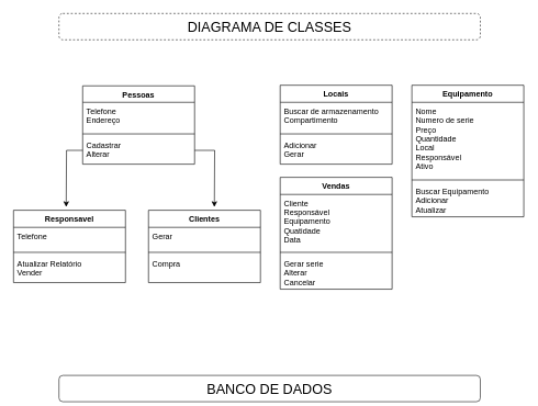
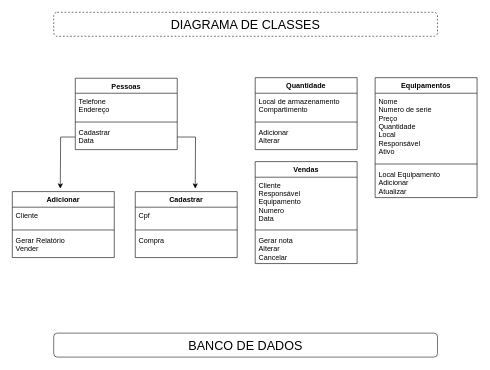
  <mxCell id="0" />
  <mxCell id="1" parent="0" />
- <mxCell id="2" value="Locais" style="swimlane;fontStyle=1;align=center;verticalAlign=top;childLayout=stackLayout;horizontal=1;startSize=26;horizontalStack=0;resizeParent=1;resizeParentMax=0;resizeLast=0;collapsible=1;marginBottom=0;" parent="1" vertex="1"><mxGeometry x="425" y="129" width="170" height="120" as="geometry" /></mxCell>
- <mxCell id="3" value="Buscar de armazenamento&#10;Compartimento" style="text;strokeColor=none;fillColor=none;align=left;verticalAlign=top;spacingLeft=4;spacingRight=4;overflow=hidden;rotatable=0;points=[[0,0.5],[1,0.5]];portConstraint=eastwest;" parent="2" vertex="1"><mxGeometry y="26" width="170" height="44" as="geometry" /></mxCell>
+ <mxCell id="2" value="Quantidade" style="swimlane;fontStyle=1;align=center;verticalAlign=top;childLayout=stackLayout;horizontal=1;startSize=26;horizontalStack=0;resizeParent=1;resizeParentMax=0;resizeLast=0;collapsible=1;marginBottom=0;" parent="1" vertex="1"><mxGeometry x="425" y="129" width="170" height="120" as="geometry" /></mxCell>
+ <mxCell id="3" value="Local de armazenamento&#10;Compartimento" style="text;strokeColor=none;fillColor=none;align=left;verticalAlign=top;spacingLeft=4;spacingRight=4;overflow=hidden;rotatable=0;points=[[0,0.5],[1,0.5]];portConstraint=eastwest;" parent="2" vertex="1"><mxGeometry y="26" width="170" height="44" as="geometry" /></mxCell>
  <mxCell id="4" value="" style="line;strokeWidth=1;fillColor=none;align=left;verticalAlign=middle;spacingTop=-1;spacingLeft=3;spacingRight=3;rotatable=0;labelPosition=right;points=[];portConstraint=eastwest;" parent="2" vertex="1"><mxGeometry y="70" width="170" height="8" as="geometry" /></mxCell>
- <mxCell id="5" value="Adicionar&#10;Gerar" style="text;strokeColor=none;fillColor=none;align=left;verticalAlign=top;spacingLeft=4;spacingRight=4;overflow=hidden;rotatable=0;points=[[0,0.5],[1,0.5]];portConstraint=eastwest;" parent="2" vertex="1"><mxGeometry y="78" width="170" height="42" as="geometry" /></mxCell>
- <mxCell id="6" value="Clientes" style="swimlane;fontStyle=1;align=center;verticalAlign=top;childLayout=stackLayout;horizontal=1;startSize=26;horizontalStack=0;resizeParent=1;resizeParentMax=0;resizeLast=0;collapsible=1;marginBottom=0;" parent="1" vertex="1"><mxGeometry x="225" y="319" width="170" height="110" as="geometry" /></mxCell>
- <mxCell id="7" value="Gerar" style="text;strokeColor=none;fillColor=none;align=left;verticalAlign=top;spacingLeft=4;spacingRight=4;overflow=hidden;rotatable=0;points=[[0,0.5],[1,0.5]];portConstraint=eastwest;" parent="6" vertex="1"><mxGeometry y="26" width="170" height="34" as="geometry" /></mxCell>
+ <mxCell id="5" value="Adicionar&#10;Alterar" style="text;strokeColor=none;fillColor=none;align=left;verticalAlign=top;spacingLeft=4;spacingRight=4;overflow=hidden;rotatable=0;points=[[0,0.5],[1,0.5]];portConstraint=eastwest;" parent="2" vertex="1"><mxGeometry y="78" width="170" height="42" as="geometry" /></mxCell>
+ <mxCell id="6" value="Cadastrar" style="swimlane;fontStyle=1;align=center;verticalAlign=top;childLayout=stackLayout;horizontal=1;startSize=26;horizontalStack=0;resizeParent=1;resizeParentMax=0;resizeLast=0;collapsible=1;marginBottom=0;" parent="1" vertex="1"><mxGeometry x="225" y="319" width="170" height="110" as="geometry" /></mxCell>
+ <mxCell id="7" value="Cpf" style="text;strokeColor=none;fillColor=none;align=left;verticalAlign=top;spacingLeft=4;spacingRight=4;overflow=hidden;rotatable=0;points=[[0,0.5],[1,0.5]];portConstraint=eastwest;" parent="6" vertex="1"><mxGeometry y="26" width="170" height="34" as="geometry" /></mxCell>
  <mxCell id="8" value="" style="line;strokeWidth=1;fillColor=none;align=left;verticalAlign=middle;spacingTop=-1;spacingLeft=3;spacingRight=3;rotatable=0;labelPosition=right;points=[];portConstraint=eastwest;" parent="6" vertex="1"><mxGeometry y="60" width="170" height="8" as="geometry" /></mxCell>
  <mxCell id="9" value="Compra" style="text;strokeColor=none;fillColor=none;align=left;verticalAlign=top;spacingLeft=4;spacingRight=4;overflow=hidden;rotatable=0;points=[[0,0.5],[1,0.5]];portConstraint=eastwest;" parent="6" vertex="1"><mxGeometry y="68" width="170" height="42" as="geometry" /></mxCell>
- <mxCell id="10" value="Equipamento" style="swimlane;fontStyle=1;align=center;verticalAlign=top;childLayout=stackLayout;horizontal=1;startSize=26;horizontalStack=0;resizeParent=1;resizeParentMax=0;resizeLast=0;collapsible=1;marginBottom=0;" parent="1" vertex="1"><mxGeometry x="625" y="129" width="170" height="200" as="geometry" /></mxCell>
+ <mxCell id="10" value="Equipamentos" style="swimlane;fontStyle=1;align=center;verticalAlign=top;childLayout=stackLayout;horizontal=1;startSize=26;horizontalStack=0;resizeParent=1;resizeParentMax=0;resizeLast=0;collapsible=1;marginBottom=0;" parent="1" vertex="1"><mxGeometry x="625" y="129" width="170" height="200" as="geometry" /></mxCell>
  <mxCell id="11" value="Nome&#10;Numero de serie &#10;Preço&#10;Quantidade&#10;Local&#10;Responsável&#10;Ativo&#10;" style="text;strokeColor=none;fillColor=none;align=left;verticalAlign=top;spacingLeft=4;spacingRight=4;overflow=hidden;rotatable=0;points=[[0,0.5],[1,0.5]];portConstraint=eastwest;" parent="10" vertex="1"><mxGeometry y="26" width="170" height="114" as="geometry" /></mxCell>
  <mxCell id="12" value="" style="line;strokeWidth=1;fillColor=none;align=left;verticalAlign=middle;spacingTop=-1;spacingLeft=3;spacingRight=3;rotatable=0;labelPosition=right;points=[];portConstraint=eastwest;" parent="10" vertex="1"><mxGeometry y="140" width="170" height="8" as="geometry" /></mxCell>
- <mxCell id="13" value="Buscar Equipamento&#10;Adicionar&#10;Atualizar&#10;" style="text;strokeColor=none;fillColor=none;align=left;verticalAlign=top;spacingLeft=4;spacingRight=4;overflow=hidden;rotatable=0;points=[[0,0.5],[1,0.5]];portConstraint=eastwest;" parent="10" vertex="1"><mxGeometry y="148" width="170" height="52" as="geometry" /></mxCell>
- <mxCell id="14" value="Responsavel" style="swimlane;fontStyle=1;align=center;verticalAlign=top;childLayout=stackLayout;horizontal=1;startSize=26;horizontalStack=0;resizeParent=1;resizeParentMax=0;resizeLast=0;collapsible=1;marginBottom=0;" parent="1" vertex="1"><mxGeometry x="20" y="319" width="170" height="110" as="geometry" /></mxCell>
- <mxCell id="15" value="Telefone" style="text;strokeColor=none;fillColor=none;align=left;verticalAlign=top;spacingLeft=4;spacingRight=4;overflow=hidden;rotatable=0;points=[[0,0.5],[1,0.5]];portConstraint=eastwest;" parent="14" vertex="1"><mxGeometry y="26" width="170" height="34" as="geometry" /></mxCell>
+ <mxCell id="13" value="Local Equipamento&#10;Adicionar&#10;Atualizar&#10;" style="text;strokeColor=none;fillColor=none;align=left;verticalAlign=top;spacingLeft=4;spacingRight=4;overflow=hidden;rotatable=0;points=[[0,0.5],[1,0.5]];portConstraint=eastwest;" parent="10" vertex="1"><mxGeometry y="148" width="170" height="52" as="geometry" /></mxCell>
+ <mxCell id="14" value="Adicionar" style="swimlane;fontStyle=1;align=center;verticalAlign=top;childLayout=stackLayout;horizontal=1;startSize=26;horizontalStack=0;resizeParent=1;resizeParentMax=0;resizeLast=0;collapsible=1;marginBottom=0;" parent="1" vertex="1"><mxGeometry x="20" y="319" width="170" height="110" as="geometry" /></mxCell>
+ <mxCell id="15" value="Cliente" style="text;strokeColor=none;fillColor=none;align=left;verticalAlign=top;spacingLeft=4;spacingRight=4;overflow=hidden;rotatable=0;points=[[0,0.5],[1,0.5]];portConstraint=eastwest;" parent="14" vertex="1"><mxGeometry y="26" width="170" height="34" as="geometry" /></mxCell>
  <mxCell id="16" value="" style="line;strokeWidth=1;fillColor=none;align=left;verticalAlign=middle;spacingTop=-1;spacingLeft=3;spacingRight=3;rotatable=0;labelPosition=right;points=[];portConstraint=eastwest;" parent="14" vertex="1"><mxGeometry y="60" width="170" height="8" as="geometry" /></mxCell>
- <mxCell id="17" value="Atualizar Relatório&#10;Vender" style="text;strokeColor=none;fillColor=none;align=left;verticalAlign=top;spacingLeft=4;spacingRight=4;overflow=hidden;rotatable=0;points=[[0,0.5],[1,0.5]];portConstraint=eastwest;" parent="14" vertex="1"><mxGeometry y="68" width="170" height="42" as="geometry" /></mxCell>
+ <mxCell id="17" value="Gerar Relatório&#10;Vender" style="text;strokeColor=none;fillColor=none;align=left;verticalAlign=top;spacingLeft=4;spacingRight=4;overflow=hidden;rotatable=0;points=[[0,0.5],[1,0.5]];portConstraint=eastwest;" parent="14" vertex="1"><mxGeometry y="68" width="170" height="42" as="geometry" /></mxCell>
  <mxCell id="18" value="Vendas" style="swimlane;fontStyle=1;align=center;verticalAlign=top;childLayout=stackLayout;horizontal=1;startSize=26;horizontalStack=0;resizeParent=1;resizeParentMax=0;resizeLast=0;collapsible=1;marginBottom=0;" parent="1" vertex="1"><mxGeometry x="425" y="269" width="170" height="170" as="geometry" /></mxCell>
- <mxCell id="19" value="Cliente&#10;Responsável&#10;Equipamento&#10;Quatidade&#10;Data" style="text;strokeColor=none;fillColor=none;align=left;verticalAlign=top;spacingLeft=4;spacingRight=4;overflow=hidden;rotatable=0;points=[[0,0.5],[1,0.5]];portConstraint=eastwest;" parent="18" vertex="1"><mxGeometry y="26" width="170" height="84" as="geometry" /></mxCell>
+ <mxCell id="19" value="Cliente&#10;Responsável&#10;Equipamento&#10;Numero&#10;Data" style="text;strokeColor=none;fillColor=none;align=left;verticalAlign=top;spacingLeft=4;spacingRight=4;overflow=hidden;rotatable=0;points=[[0,0.5],[1,0.5]];portConstraint=eastwest;" parent="18" vertex="1"><mxGeometry y="26" width="170" height="84" as="geometry" /></mxCell>
  <mxCell id="20" value="" style="line;strokeWidth=1;fillColor=none;align=left;verticalAlign=middle;spacingTop=-1;spacingLeft=3;spacingRight=3;rotatable=0;labelPosition=right;points=[];portConstraint=eastwest;" parent="18" vertex="1"><mxGeometry y="110" width="170" height="8" as="geometry" /></mxCell>
- <mxCell id="21" value="Gerar serie&#10;Alterar&#10;Cancelar" style="text;strokeColor=none;fillColor=none;align=left;verticalAlign=top;spacingLeft=4;spacingRight=4;overflow=hidden;rotatable=0;points=[[0,0.5],[1,0.5]];portConstraint=eastwest;" parent="18" vertex="1"><mxGeometry y="118" width="170" height="52" as="geometry" /></mxCell>
+ <mxCell id="21" value="Gerar nota&#10;Alterar&#10;Cancelar" style="text;strokeColor=none;fillColor=none;align=left;verticalAlign=top;spacingLeft=4;spacingRight=4;overflow=hidden;rotatable=0;points=[[0,0.5],[1,0.5]];portConstraint=eastwest;" parent="18" vertex="1"><mxGeometry y="118" width="170" height="52" as="geometry" /></mxCell>
  <mxCell id="22" value="Pessoas" style="swimlane;fontStyle=1;align=center;verticalAlign=top;childLayout=stackLayout;horizontal=1;startSize=25;horizontalStack=0;resizeParent=1;resizeParentMax=0;resizeLast=0;collapsible=1;marginBottom=0;" parent="1" vertex="1"><mxGeometry x="125" y="130" width="170" height="119" as="geometry" /></mxCell>
  <mxCell id="23" value="Telefone&#10;Endereço" style="text;strokeColor=none;fillColor=none;align=left;verticalAlign=top;spacingLeft=4;spacingRight=4;overflow=hidden;rotatable=0;points=[[0,0.5],[1,0.5]];portConstraint=eastwest;" parent="22" vertex="1"><mxGeometry y="25" width="170" height="44" as="geometry" /></mxCell>
  <mxCell id="24" value="" style="line;strokeWidth=1;fillColor=none;align=left;verticalAlign=middle;spacingTop=-1;spacingLeft=3;spacingRight=3;rotatable=0;labelPosition=right;points=[];portConstraint=eastwest;" parent="22" vertex="1"><mxGeometry y="69" width="170" height="8" as="geometry" /></mxCell>
- <mxCell id="25" value="Cadastrar&#10;Alterar" style="text;strokeColor=none;fillColor=none;align=left;verticalAlign=top;spacingLeft=4;spacingRight=4;overflow=hidden;rotatable=0;points=[[0,0.5],[1,0.5]];portConstraint=eastwest;" parent="22" vertex="1"><mxGeometry y="77" width="170" height="42" as="geometry" /></mxCell>
+ <mxCell id="25" value="Cadastrar&#10;Data" style="text;strokeColor=none;fillColor=none;align=left;verticalAlign=top;spacingLeft=4;spacingRight=4;overflow=hidden;rotatable=0;points=[[0,0.5],[1,0.5]];portConstraint=eastwest;" parent="22" vertex="1"><mxGeometry y="77" width="170" height="42" as="geometry" /></mxCell>
  <mxCell id="26" style="edgeStyle=orthogonalEdgeStyle;rounded=0;orthogonalLoop=1;jettySize=auto;html=1;exitX=1;exitY=0.5;exitDx=0;exitDy=0;" edge="1" parent="1" source="25"><mxGeometry relative="1" as="geometry"><mxPoint x="325" y="314" as="targetPoint" /></mxGeometry></mxCell>
  <mxCell id="27" style="edgeStyle=orthogonalEdgeStyle;rounded=0;orthogonalLoop=1;jettySize=auto;html=1;exitX=0;exitY=0.5;exitDx=0;exitDy=0;" edge="1" parent="1" source="25"><mxGeometry relative="1" as="geometry"><mxPoint x="100" y="314" as="targetPoint" /></mxGeometry></mxCell>
  <mxCell id="28" value="&lt;font style=&quot;font-size: 21px;&quot;&gt;DIAGRAMA DE CLASSES&lt;/font&gt;" style="rounded=1;whiteSpace=wrap;html=1;strokeWidth=1;opacity=90;dashed=1;" vertex="1" parent="1"><mxGeometry x="89" y="20" width="640" height="40" as="geometry" /></mxCell>
- <mxCell id="29" value="&lt;font style=&quot;font-size: 21px;&quot;&gt;BANCO DE DADOS&lt;/font&gt;" style="rounded=1;whiteSpace=wrap;html=1;strokeWidth=1;opacity=90;" vertex="1" parent="1"><mxGeometry x="89" y="570" width="640" height="40" as="geometry" /></mxCell>
+ <mxCell id="29" value="&lt;font style=&quot;font-size: 21px;&quot;&gt;BANCO DE DADOS&lt;/font&gt;" style="rounded=1;whiteSpace=wrap;html=1;strokeWidth=1;opacity=90;" vertex="1" parent="1"><mxGeometry x="89" y="555" width="640" height="40" as="geometry" /></mxCell>
